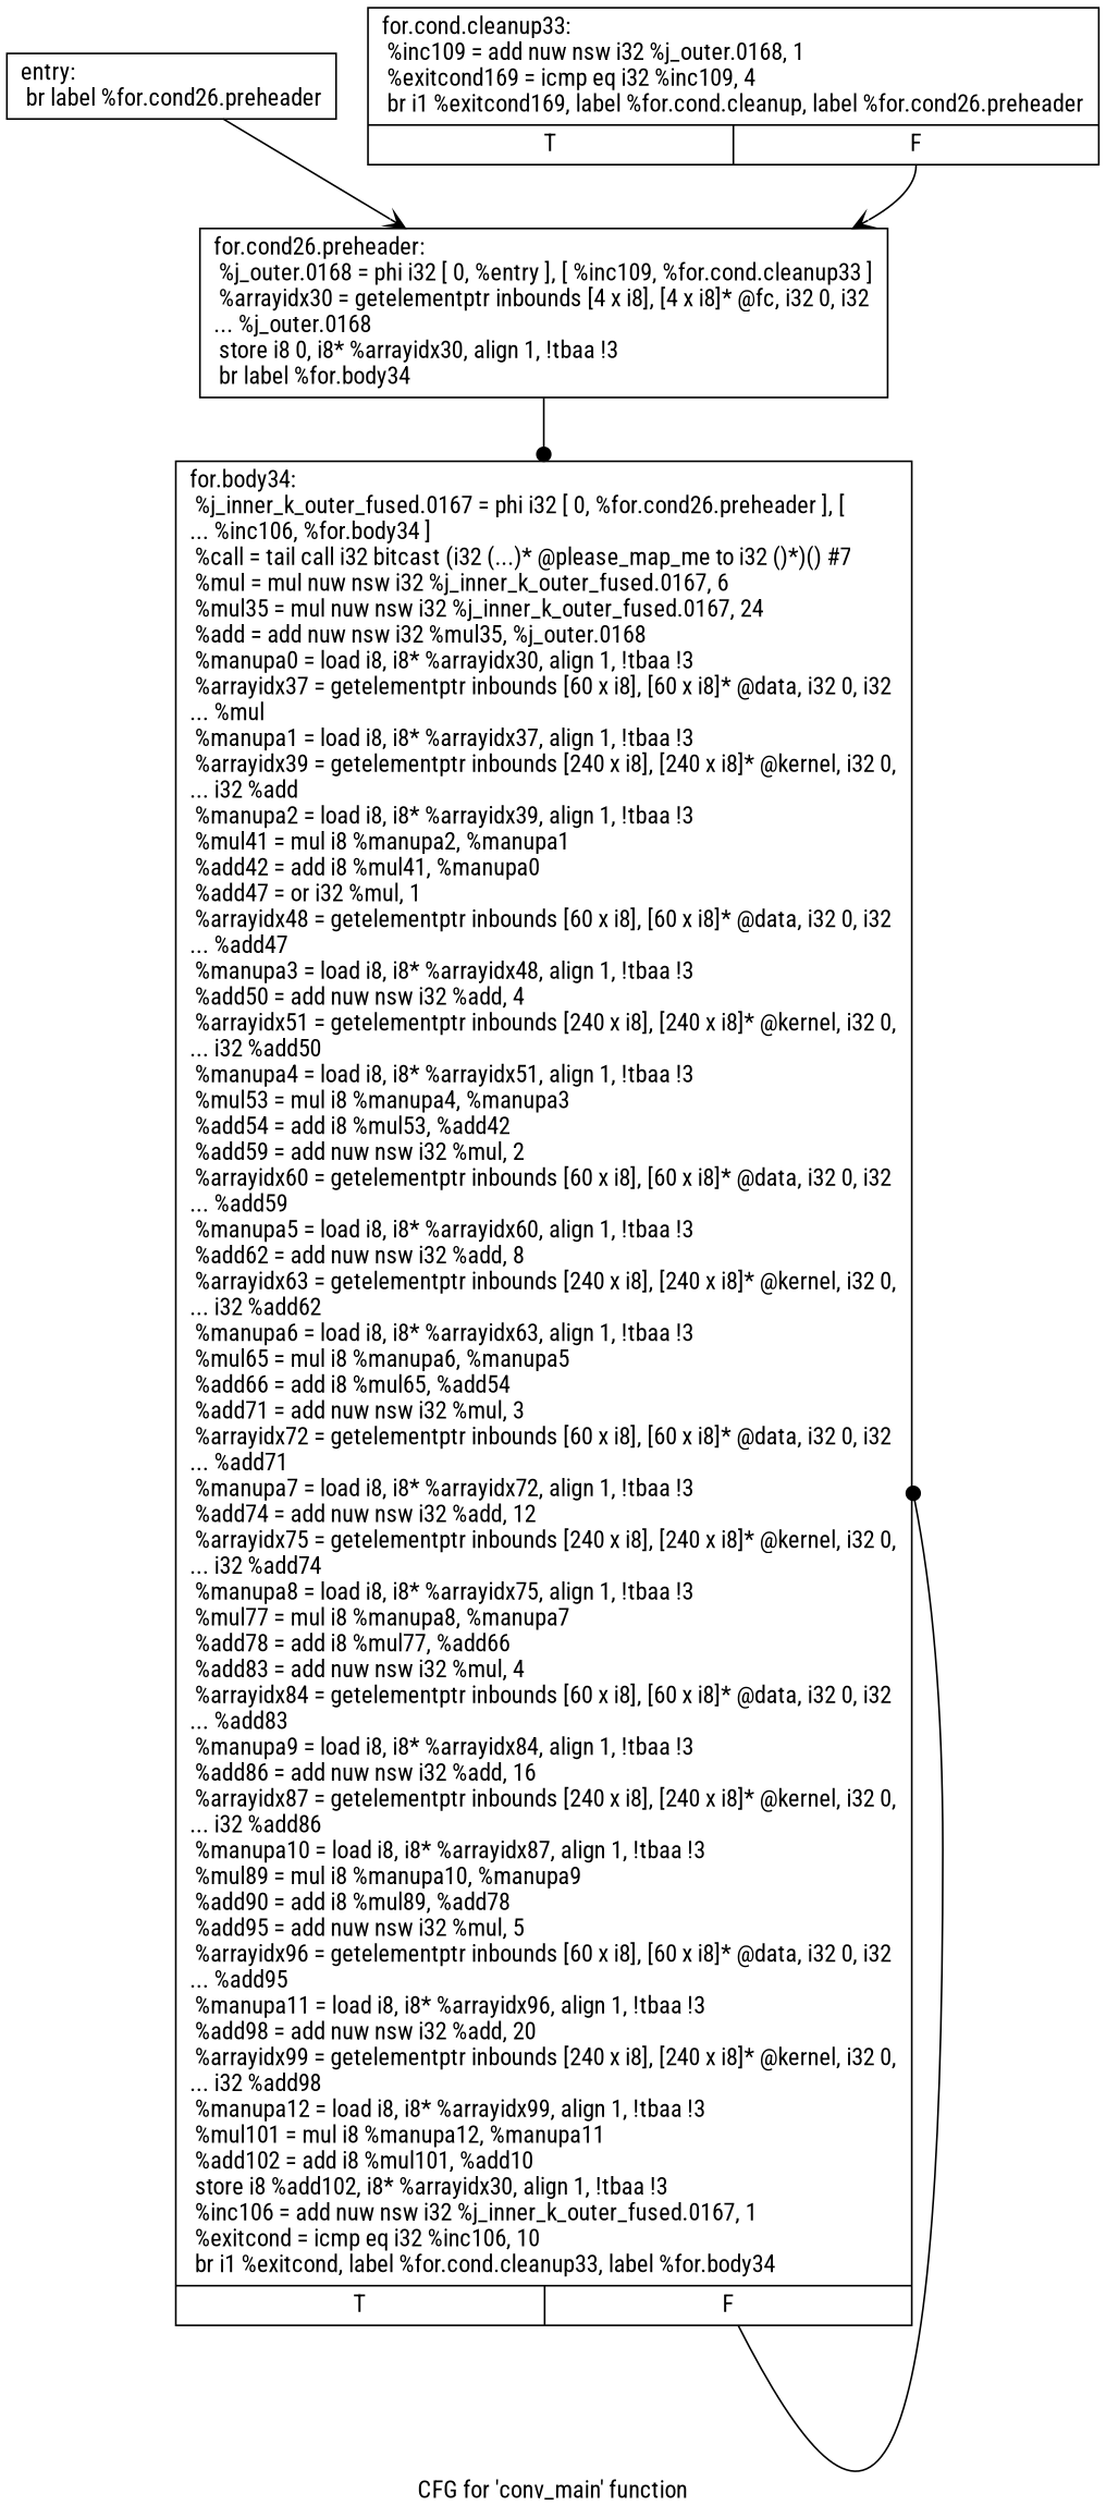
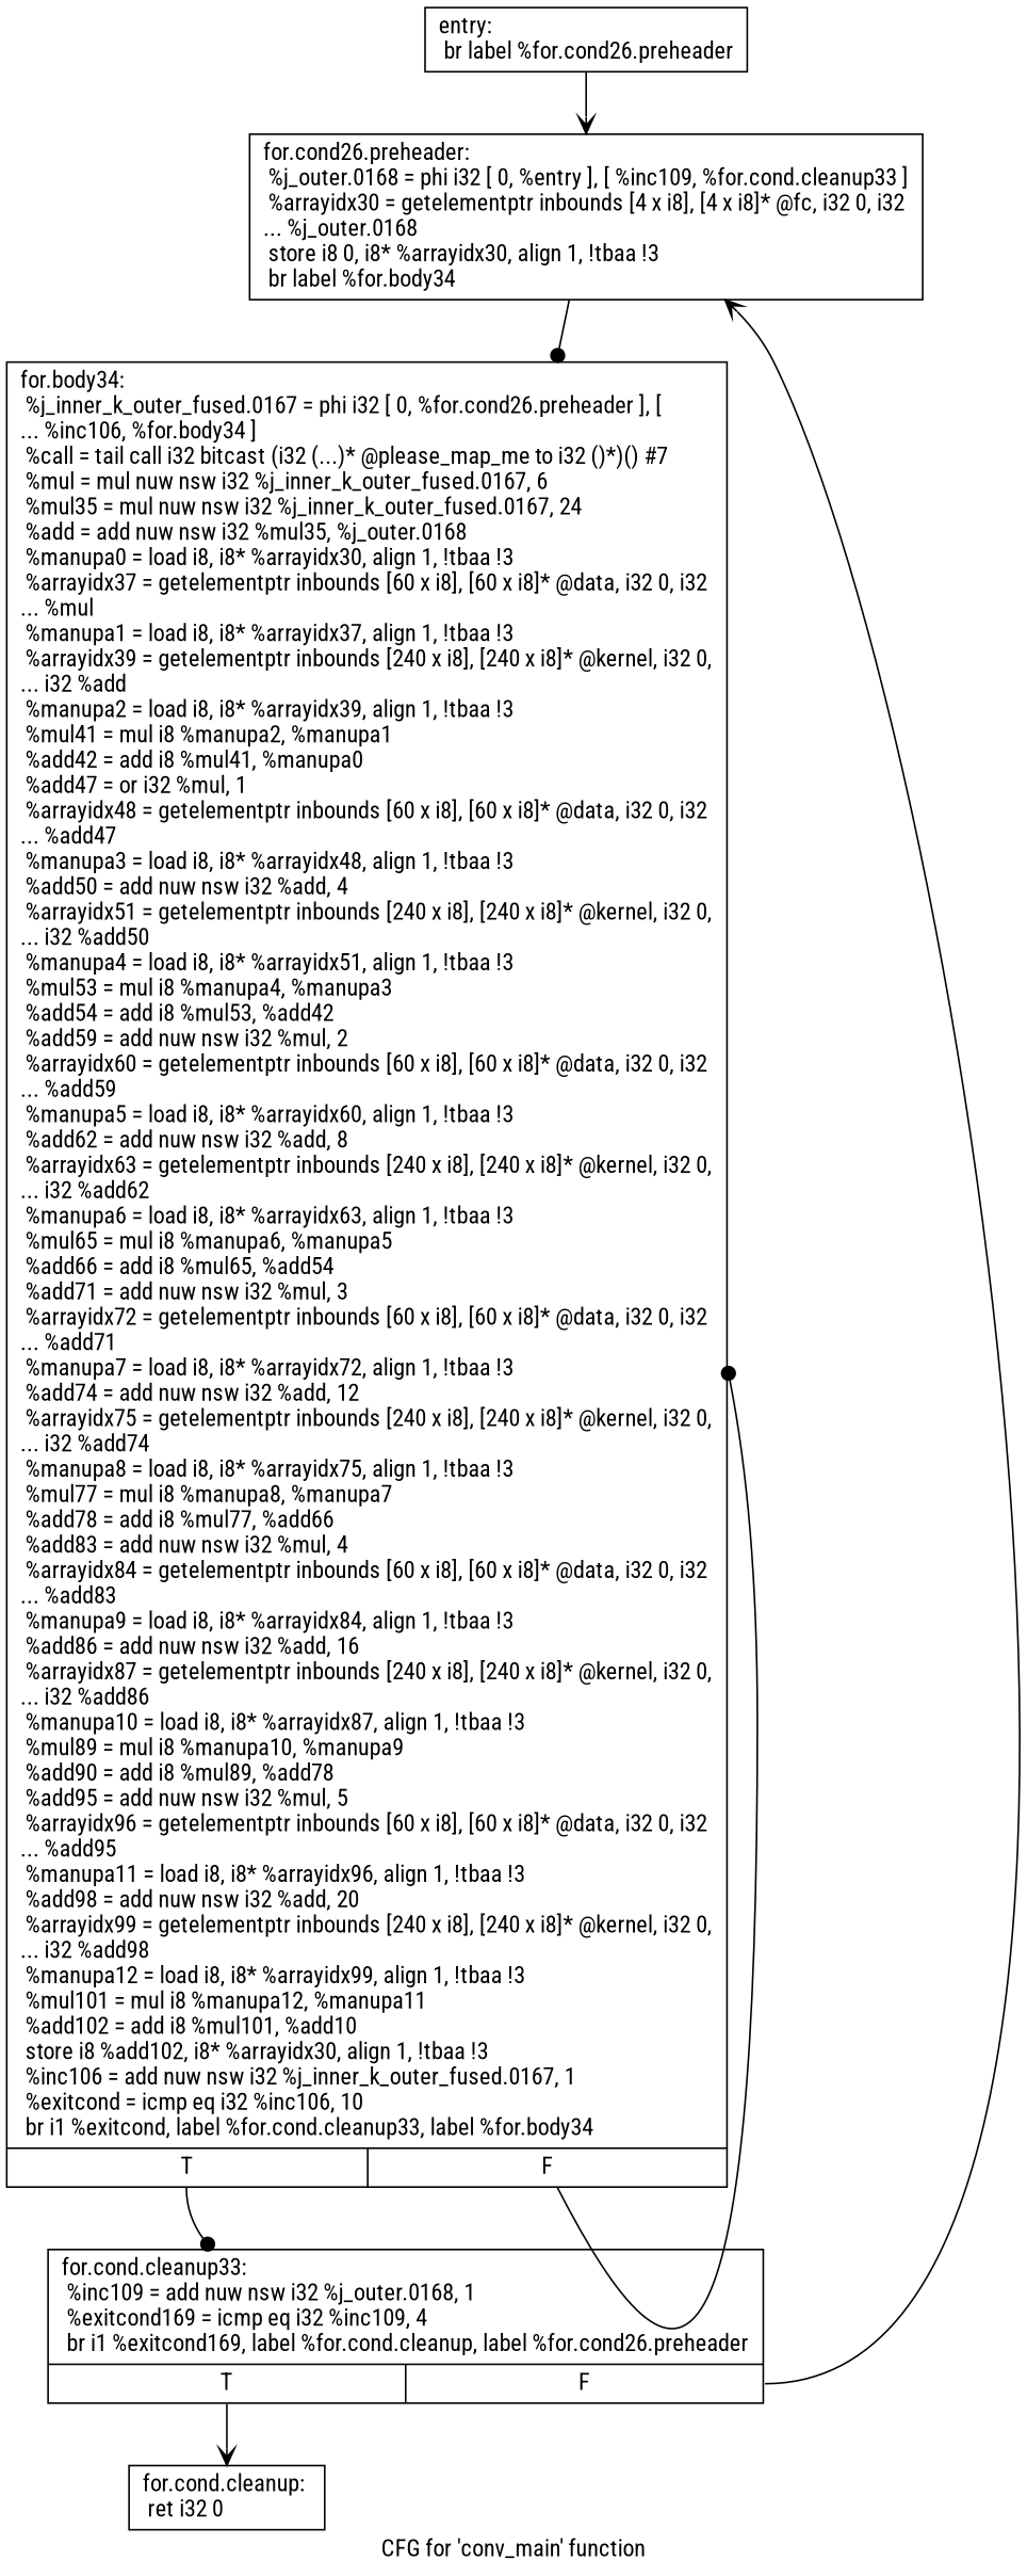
  digraph {
    fontname="Roboto Condensed"
    label="CFG for 'conv_main' function"
    node [fontname="Roboto Condensed" shape=record]
    edge [arrowhead=vee fontname="Roboto Condensed"]
    n1 [label="{entry:\l  br label %for.cond26.preheader\l}"]
    n2 [label="{for.cond26.preheader:                             \l  %j_outer.0168 = phi i32 [ 0, %entry ], [ %inc109, %for.cond.cleanup33 ]\l  %arrayidx30 = getelementptr inbounds [4 x i8], [4 x i8]* @fc, i32 0, i32\l... %j_outer.0168\l  store i8 0, i8* %arrayidx30, align 1, !tbaa !3\l  br label %for.body34\l}"]
    n3 [label="{for.body34:                                       \l  %j_inner_k_outer_fused.0167 = phi i32 [ 0, %for.cond26.preheader ], [\l... %inc106, %for.body34 ]\l  %call = tail call i32 bitcast (i32 (...)* @please_map_me to i32 ()*)() #7\l  %mul = mul nuw nsw i32 %j_inner_k_outer_fused.0167, 6\l  %mul35 = mul nuw nsw i32 %j_inner_k_outer_fused.0167, 24\l  %add = add nuw nsw i32 %mul35, %j_outer.0168\l  %manupa0 = load i8, i8* %arrayidx30, align 1, !tbaa !3\l  %arrayidx37 = getelementptr inbounds [60 x i8], [60 x i8]* @data, i32 0, i32\l... %mul\l  %manupa1 = load i8, i8* %arrayidx37, align 1, !tbaa !3\l  %arrayidx39 = getelementptr inbounds [240 x i8], [240 x i8]* @kernel, i32 0,\l... i32 %add\l  %manupa2 = load i8, i8* %arrayidx39, align 1, !tbaa !3\l  %mul41 = mul i8 %manupa2, %manupa1\l  %add42 = add i8 %mul41, %manupa0\l  %add47 = or i32 %mul, 1\l  %arrayidx48 = getelementptr inbounds [60 x i8], [60 x i8]* @data, i32 0, i32\l... %add47\l  %manupa3 = load i8, i8* %arrayidx48, align 1, !tbaa !3\l  %add50 = add nuw nsw i32 %add, 4\l  %arrayidx51 = getelementptr inbounds [240 x i8], [240 x i8]* @kernel, i32 0,\l... i32 %add50\l  %manupa4 = load i8, i8* %arrayidx51, align 1, !tbaa !3\l  %mul53 = mul i8 %manupa4, %manupa3\l  %add54 = add i8 %mul53, %add42\l  %add59 = add nuw nsw i32 %mul, 2\l  %arrayidx60 = getelementptr inbounds [60 x i8], [60 x i8]* @data, i32 0, i32\l... %add59\l  %manupa5 = load i8, i8* %arrayidx60, align 1, !tbaa !3\l  %add62 = add nuw nsw i32 %add, 8\l  %arrayidx63 = getelementptr inbounds [240 x i8], [240 x i8]* @kernel, i32 0,\l... i32 %add62\l  %manupa6 = load i8, i8* %arrayidx63, align 1, !tbaa !3\l  %mul65 = mul i8 %manupa6, %manupa5\l  %add66 = add i8 %mul65, %add54\l  %add71 = add nuw nsw i32 %mul, 3\l  %arrayidx72 = getelementptr inbounds [60 x i8], [60 x i8]* @data, i32 0, i32\l... %add71\l  %manupa7 = load i8, i8* %arrayidx72, align 1, !tbaa !3\l  %add74 = add nuw nsw i32 %add, 12\l  %arrayidx75 = getelementptr inbounds [240 x i8], [240 x i8]* @kernel, i32 0,\l... i32 %add74\l  %manupa8 = load i8, i8* %arrayidx75, align 1, !tbaa !3\l  %mul77 = mul i8 %manupa8, %manupa7\l  %add78 = add i8 %mul77, %add66\l  %add83 = add nuw nsw i32 %mul, 4\l  %arrayidx84 = getelementptr inbounds [60 x i8], [60 x i8]* @data, i32 0, i32\l... %add83\l  %manupa9 = load i8, i8* %arrayidx84, align 1, !tbaa !3\l  %add86 = add nuw nsw i32 %add, 16\l  %arrayidx87 = getelementptr inbounds [240 x i8], [240 x i8]* @kernel, i32 0,\l... i32 %add86\l  %manupa10 = load i8, i8* %arrayidx87, align 1, !tbaa !3\l  %mul89 = mul i8 %manupa10, %manupa9\l  %add90 = add i8 %mul89, %add78\l  %add95 = add nuw nsw i32 %mul, 5\l  %arrayidx96 = getelementptr inbounds [60 x i8], [60 x i8]* @data, i32 0, i32\l... %add95\l  %manupa11 = load i8, i8* %arrayidx96, align 1, !tbaa !3\l  %add98 = add nuw nsw i32 %add, 20\l  %arrayidx99 = getelementptr inbounds [240 x i8], [240 x i8]* @kernel, i32 0,\l... i32 %add98\l  %manupa12 = load i8, i8* %arrayidx99, align 1, !tbaa !3\l  %mul101 = mul i8 %manupa12, %manupa11\l  %add102 = add i8 %mul101, %add10\l  store i8 %add102, i8* %arrayidx30, align 1, !tbaa !3\l  %inc106 = add nuw nsw i32 %j_inner_k_outer_fused.0167, 1\l  %exitcond = icmp eq i32 %inc106, 10\l  br i1 %exitcond, label %for.cond.cleanup33, label %for.body34\l|{<s0>T|<s1>F}}"]
    n4 [label="{for.cond.cleanup33:                               \l  %inc109 = add nuw nsw i32 %j_outer.0168, 1\l  %exitcond169 = icmp eq i32 %inc109, 4\l  br i1 %exitcond169, label %for.cond.cleanup, label %for.cond26.preheader\l|{<s0>T|<s1>F}}"]
+   n5 [label="{for.cond.cleanup:                                 \l  ret i32 0\l}"]
    n1 -> n2
    n2 -> n3 [arrowhead=dot]
    n3 -> n3 [arrowhead=dot tailport=s1]
+   n3 -> n4 [arrowhead=dot tailport=s0]
    n4 -> n2 [tailport=s1]
+   n4 -> n5 [tailport=s0]
  }
